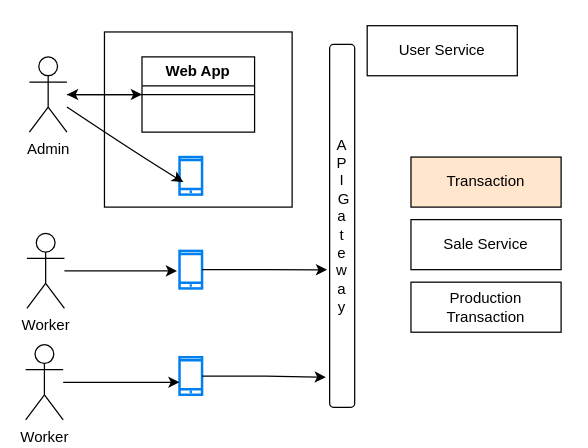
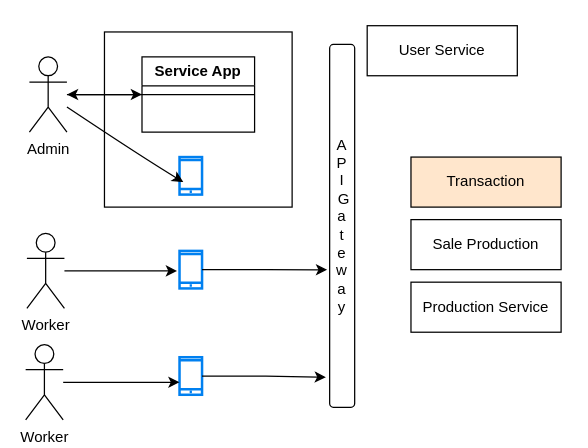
  <mxCell id="0" />
  <mxCell id="1" parent="0" />
  <mxCell id="2" value="" style="rounded=0;whiteSpace=wrap;html=1;" vertex="1" parent="1"><mxGeometry x="83" y="25" width="150" height="140" as="geometry" /></mxCell>
  <mxCell id="3" value="User Service" style="rounded=0;whiteSpace=wrap;html=1;" vertex="1" parent="1"><mxGeometry x="293" y="20" width="120" height="40" as="geometry" /></mxCell>
  <mxCell id="4" value="Admin" style="shape=umlActor;verticalLabelPosition=bottom;verticalAlign=top;html=1;outlineConnect=0;" vertex="1" parent="1"><mxGeometry x="23" y="45" width="30" height="60" as="geometry" /></mxCell>
  <mxCell id="5" value="Worker" style="shape=umlActor;verticalLabelPosition=bottom;verticalAlign=top;html=1;outlineConnect=0;" vertex="1" parent="1"><mxGeometry x="21" y="186" width="30" height="60" as="geometry" /></mxCell>
  <mxCell id="6" value="A&lt;div&gt;P&lt;/div&gt;&lt;div&gt;I&lt;/div&gt;&lt;div&gt;&amp;nbsp;G&lt;div&gt;a&lt;/div&gt;&lt;div&gt;t&lt;/div&gt;&lt;div&gt;e&lt;/div&gt;&lt;div&gt;w&lt;/div&gt;&lt;div&gt;a&lt;/div&gt;&lt;div&gt;y&lt;/div&gt;&lt;/div&gt;" style="rounded=1;whiteSpace=wrap;html=1;" vertex="1" parent="1"><mxGeometry x="263" y="35" width="20" height="290" as="geometry" /></mxCell>
  <mxCell id="7" value="" style="endArrow=classic;html=1;rounded=0;" edge="1" parent="1" source="4"><mxGeometry width="50" height="50" relative="1" as="geometry"><mxPoint x="363" y="305" as="sourcePoint" /><mxPoint x="113" y="75" as="targetPoint" /></mxGeometry></mxCell>
  <mxCell id="8" value="" style="endArrow=classic;html=1;rounded=0;exitX=1;exitY=0.5;exitDx=0;exitDy=0;" edge="1" parent="1" source="10" target="4"><mxGeometry width="50" height="50" relative="1" as="geometry"><mxPoint x="363" y="305" as="sourcePoint" /><mxPoint x="413" y="255" as="targetPoint" /></mxGeometry></mxCell>
  <mxCell id="9" value="" style="html=1;verticalLabelPosition=bottom;align=center;labelBackgroundColor=#ffffff;verticalAlign=top;strokeWidth=2;strokeColor=#0080F0;shadow=0;dashed=0;shape=mxgraph.ios7.icons.smartphone;" vertex="1" parent="1"><mxGeometry x="143" y="125" width="18" height="30" as="geometry" /></mxCell>
- <mxCell id="10" value="Web App" style="swimlane;whiteSpace=wrap;html=1;" vertex="1" parent="1"><mxGeometry x="113" y="45" width="90" height="60" as="geometry" /></mxCell>
+ <mxCell id="10" value="Service App" style="swimlane;whiteSpace=wrap;html=1;" vertex="1" parent="1"><mxGeometry x="113" y="45" width="90" height="60" as="geometry" /></mxCell>
  <mxCell id="11" value="" style="html=1;verticalLabelPosition=bottom;align=center;labelBackgroundColor=#ffffff;verticalAlign=top;strokeWidth=2;strokeColor=#0080F0;shadow=0;dashed=0;shape=mxgraph.ios7.icons.smartphone;" vertex="1" parent="1"><mxGeometry x="143" y="200" width="18" height="30" as="geometry" /></mxCell>
  <mxCell id="12" value="" style="curved=1;endArrow=classic;html=1;rounded=0;entryX=0.167;entryY=0.667;entryDx=0;entryDy=0;entryPerimeter=0;" edge="1" parent="1" source="4" target="9"><mxGeometry width="50" height="50" relative="1" as="geometry"><mxPoint x="363" y="305" as="sourcePoint" /><mxPoint x="413" y="255" as="targetPoint" /><Array as="points"><mxPoint x="113" y="125" /></Array></mxGeometry></mxCell>
  <mxCell id="13" value="" style="endArrow=classic;html=1;rounded=0;entryX=-0.111;entryY=0.533;entryDx=0;entryDy=0;entryPerimeter=0;" edge="1" parent="1" source="5" target="11"><mxGeometry width="50" height="50" relative="1" as="geometry"><mxPoint x="363" y="305" as="sourcePoint" /><mxPoint x="413" y="255" as="targetPoint" /></mxGeometry></mxCell>
  <mxCell id="14" value="" style="html=1;verticalLabelPosition=bottom;align=center;labelBackgroundColor=#ffffff;verticalAlign=top;strokeWidth=2;strokeColor=#0080F0;shadow=0;dashed=0;shape=mxgraph.ios7.icons.smartphone;" vertex="1" parent="1"><mxGeometry x="143" y="285" width="18" height="30" as="geometry" /></mxCell>
  <mxCell id="15" value="Worker" style="shape=umlActor;verticalLabelPosition=bottom;verticalAlign=top;html=1;outlineConnect=0;" vertex="1" parent="1"><mxGeometry x="20" y="275" width="30" height="60" as="geometry" /></mxCell>
  <mxCell id="16" style="edgeStyle=orthogonalEdgeStyle;rounded=0;orthogonalLoop=1;jettySize=auto;html=1;entryX=0;entryY=0.667;entryDx=0;entryDy=0;entryPerimeter=0;" edge="1" parent="1" source="15" target="14"><mxGeometry relative="1" as="geometry" /></mxCell>
  <mxCell id="17" style="edgeStyle=orthogonalEdgeStyle;rounded=0;orthogonalLoop=1;jettySize=auto;html=1;entryX=-0.1;entryY=0.621;entryDx=0;entryDy=0;entryPerimeter=0;" edge="1" parent="1" source="11" target="6"><mxGeometry relative="1" as="geometry" /></mxCell>
  <mxCell id="18" style="edgeStyle=orthogonalEdgeStyle;rounded=0;orthogonalLoop=1;jettySize=auto;html=1;entryX=-0.15;entryY=0.917;entryDx=0;entryDy=0;entryPerimeter=0;" edge="1" parent="1" source="14" target="6"><mxGeometry relative="1" as="geometry" /></mxCell>
  <mxCell id="19" value="Transaction" style="rounded=0;whiteSpace=wrap;html=1;fillColor=#ffe6cc;" vertex="1" parent="1"><mxGeometry x="328" y="125" width="120" height="40" as="geometry" /></mxCell>
- <mxCell id="20" value="Sale Service" style="rounded=0;whiteSpace=wrap;html=1;" vertex="1" parent="1"><mxGeometry x="328" y="175" width="120" height="40" as="geometry" /></mxCell>
- <mxCell id="21" value="Production Transaction" style="rounded=0;whiteSpace=wrap;html=1;" vertex="1" parent="1"><mxGeometry x="328" y="225" width="120" height="40" as="geometry" /></mxCell>
+ <mxCell id="20" value="Sale Production" style="rounded=0;whiteSpace=wrap;html=1;" vertex="1" parent="1"><mxGeometry x="328" y="175" width="120" height="40" as="geometry" /></mxCell>
+ <mxCell id="21" value="Production Service" style="rounded=0;whiteSpace=wrap;html=1;" vertex="1" parent="1"><mxGeometry x="328" y="225" width="120" height="40" as="geometry" /></mxCell>
